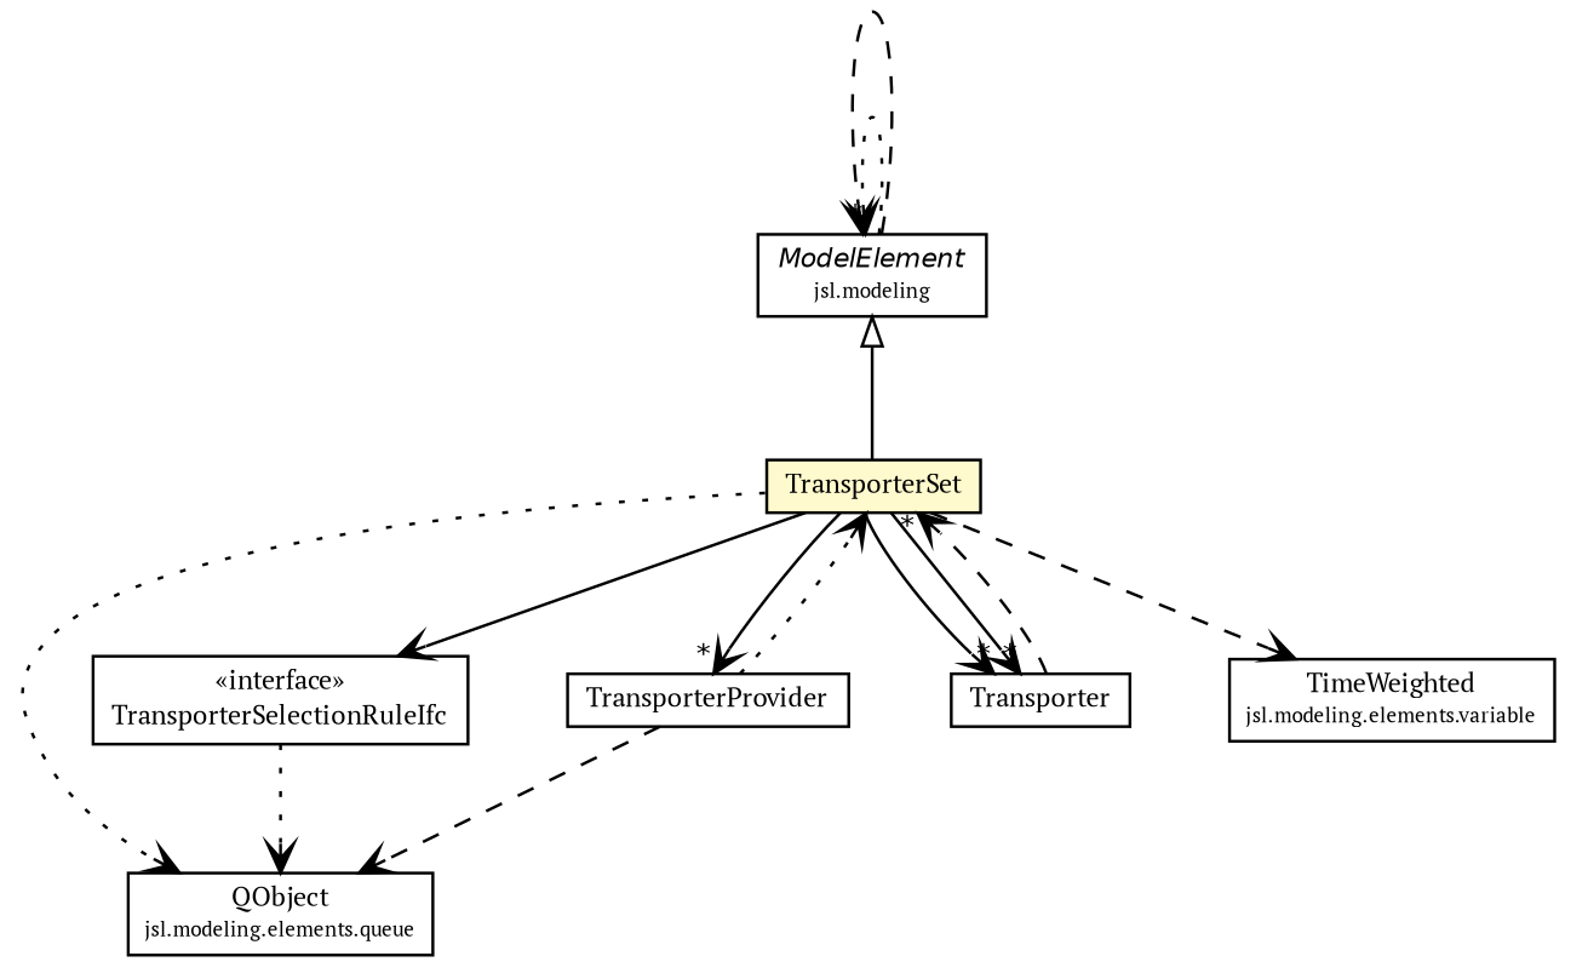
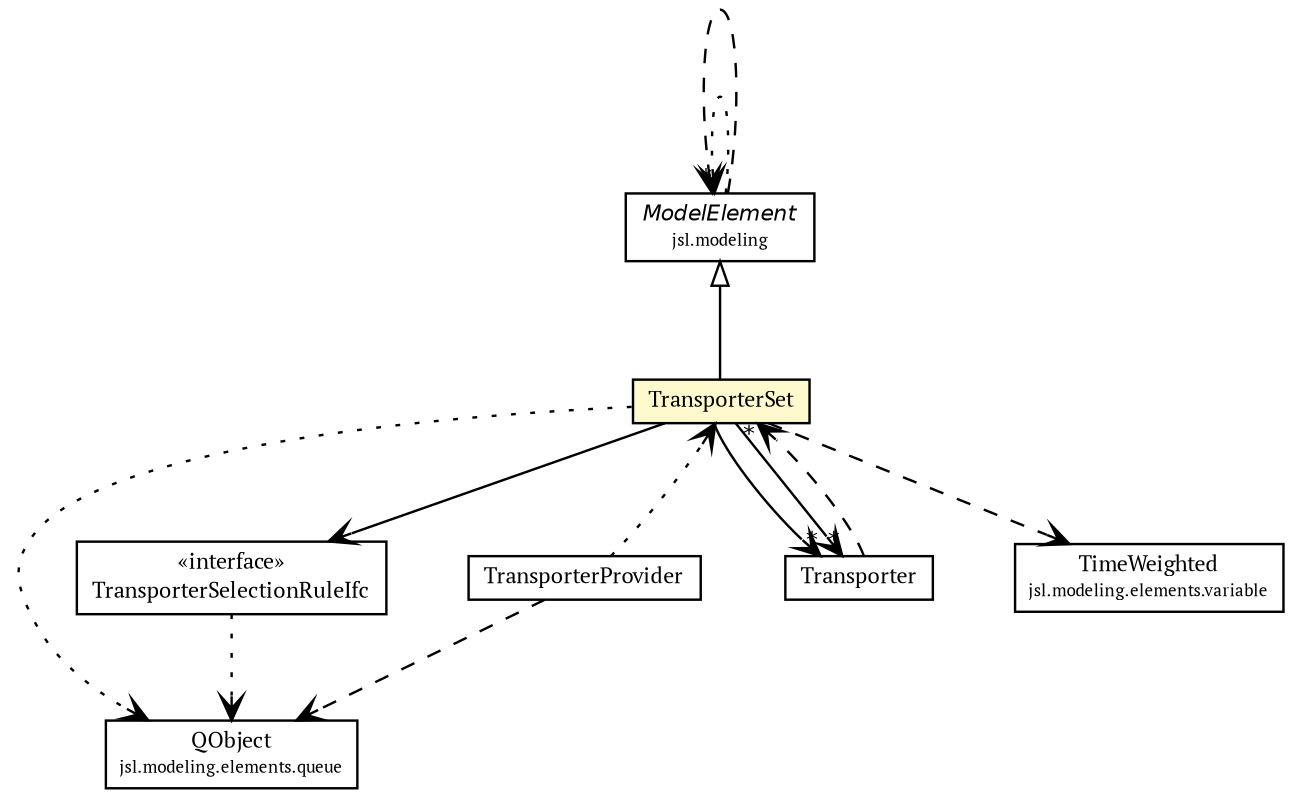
  digraph {
    fontname="PT Serif"
    nodesep=0.25
    ranksep=0.5
    node [fontcolor=black fontname="PT Serif" fontsize=9.0 shape=plaintext]
    edge [arrowhead=open color=black fontcolor=black fontname="PT Serif" fontsize=10.0 headport=p labelfontname=Helvetica labelfontsize=10 style=solid tailport=p]
    n1 [label=<<table title="jsl.modeling.ModelElement" border="0" cellborder="1" cellspacing="0" cellpadding="2" port="p" href="../../../ModelElement.html"> 		<tr><td><table border="0" cellspacing="0" cellpadding="1"> <tr><td align="center" balign="center"><font face="Helvetica-Oblique"> ModelElement </font></td></tr> <tr><td align="center" balign="center"><font point-size="7.0"> jsl.modeling </font></td></tr> 		</table></td></tr> 		</table>>]
    n2 [label=<<table title="jsl.modeling.elements.spatial.transporter.TransporterSet" border="0" cellborder="1" cellspacing="0" cellpadding="2" port="p" bgcolor="lemonChiffon" href="./TransporterSet.html"> 		<tr><td><table border="0" cellspacing="0" cellpadding="1"> <tr><td align="center" balign="center"> TransporterSet </td></tr> 		</table></td></tr> 		</table>>]
    n3 [label=<<table title="jsl.modeling.elements.queue.QObject" border="0" cellborder="1" cellspacing="0" cellpadding="2" port="p" href="../../queue/QObject.html"> 		<tr><td><table border="0" cellspacing="0" cellpadding="1"> <tr><td align="center" balign="center"> QObject </td></tr> <tr><td align="center" balign="center"><font point-size="7.0"> jsl.modeling.elements.queue </font></td></tr> 		</table></td></tr> 		</table>>]
    n4 [label=<<table title="jsl.modeling.elements.spatial.transporter.TransporterSelectionRuleIfc" border="0" cellborder="1" cellspacing="0" cellpadding="2" port="p" href="./TransporterSelectionRuleIfc.html"> 		<tr><td><table border="0" cellspacing="0" cellpadding="1"> <tr><td align="center" balign="center"> &#171;interface&#187; </td></tr> <tr><td align="center" balign="center"> TransporterSelectionRuleIfc </td></tr> 		</table></td></tr> 		</table>>]
    n5 [label=<<table title="jsl.modeling.elements.spatial.transporter.TransporterProvider" border="0" cellborder="1" cellspacing="0" cellpadding="2" port="p" href="./TransporterProvider.html"> 		<tr><td><table border="0" cellspacing="0" cellpadding="1"> <tr><td align="center" balign="center"> TransporterProvider </td></tr> 		</table></td></tr> 		</table>>]
    n6 [label=<<table title="jsl.modeling.elements.spatial.transporter.Transporter" border="0" cellborder="1" cellspacing="0" cellpadding="2" port="p" href="./Transporter.html"> 		<tr><td><table border="0" cellspacing="0" cellpadding="1"> <tr><td align="center" balign="center"> Transporter </td></tr> 		</table></td></tr> 		</table>>]
    n7 [label=<<table title="jsl.modeling.elements.variable.TimeWeighted" border="0" cellborder="1" cellspacing="0" cellpadding="2" port="p" href="../../variable/TimeWeighted.html"> 		<tr><td><table border="0" cellspacing="0" cellpadding="1"> <tr><td align="center" balign="center"> TimeWeighted </td></tr> <tr><td align="center" balign="center"><font point-size="7.0"> jsl.modeling.elements.variable </font></td></tr> 		</table></td></tr> 		</table>>]
    n1 -> n1 [headlabel="*" style=dotted]
    n1 -> n1 [style=dashed]
    n1 -> n2 [arrowtail=empty dir=back fontsize=10 arrowhead="" color="" fontcolor=""]
    n2 -> n3 [style=dotted]
    n2 -> n4
-   n2 -> n5 [headlabel="*"]
    n2 -> n6 [headlabel="*"]
    n2 -> n6 [headlabel="*"]
    n2 -> n7 [style=dashed]
    n4 -> n3 [style=dotted]
    n5 -> n2 [style=dotted]
    n5 -> n3 [style=dashed]
    n6 -> n2 [headlabel="*" style=dashed]
  }
